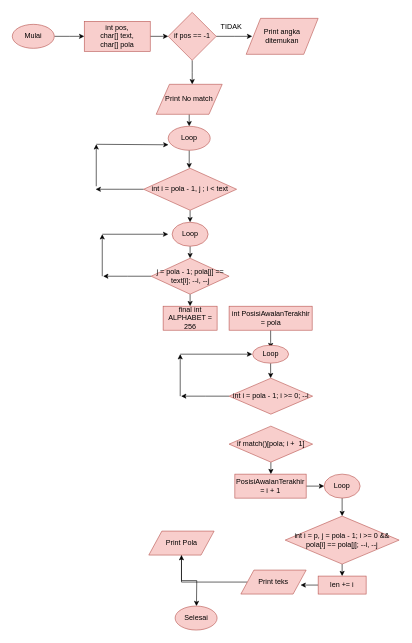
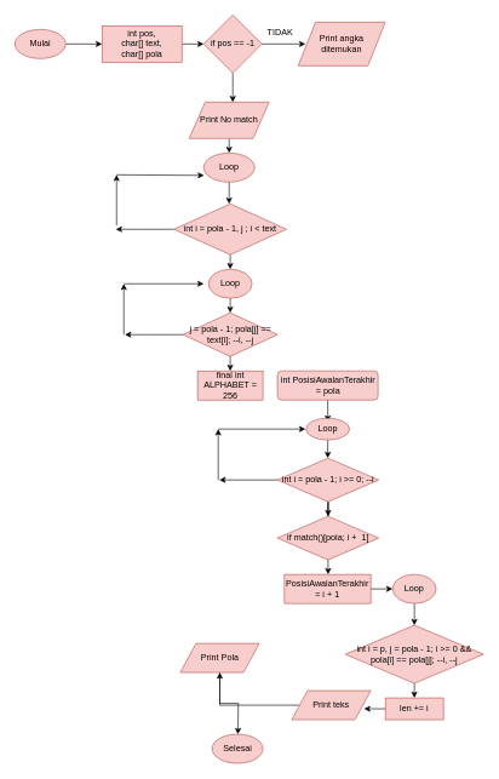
  <mxCell id="0" />
  <mxCell id="1" parent="0" />
  <mxCell id="2" value="" style="edgeStyle=orthogonalEdgeStyle;rounded=0;orthogonalLoop=1;jettySize=auto;html=1;" edge="1" parent="1" source="3"><mxGeometry relative="1" as="geometry"><mxPoint x="140" y="60" as="targetPoint" /></mxGeometry></mxCell>
  <mxCell id="3" value="Mulai" style="ellipse;whiteSpace=wrap;html=1;fillColor=#f8cecc;strokeColor=#b85450;" vertex="1" parent="1"><mxGeometry x="20" y="40" width="70" height="40" as="geometry" /></mxCell>
  <mxCell id="4" value="" style="edgeStyle=orthogonalEdgeStyle;rounded=0;orthogonalLoop=1;jettySize=auto;html=1;" edge="1" parent="1" source="5"><mxGeometry relative="1" as="geometry"><mxPoint x="280" y="60" as="targetPoint" /></mxGeometry></mxCell>
  <mxCell id="5" value="int pos,&lt;br&gt;char[] text,&lt;br&gt;char[] pola" style="rounded=0;whiteSpace=wrap;html=1;fillColor=#f8cecc;strokeColor=#b85450;" vertex="1" parent="1"><mxGeometry x="140" y="35" width="110" height="50" as="geometry" /></mxCell>
  <mxCell id="6" value="" style="edgeStyle=orthogonalEdgeStyle;rounded=0;orthogonalLoop=1;jettySize=auto;html=1;" edge="1" parent="1" source="8"><mxGeometry relative="1" as="geometry"><mxPoint x="420" y="60" as="targetPoint" /></mxGeometry></mxCell>
  <mxCell id="7" value="" style="edgeStyle=orthogonalEdgeStyle;rounded=0;orthogonalLoop=1;jettySize=auto;html=1;" edge="1" parent="1" source="8"><mxGeometry relative="1" as="geometry"><mxPoint x="320" y="140" as="targetPoint" /></mxGeometry></mxCell>
  <mxCell id="8" value="if&amp;nbsp;pos == -1" style="rhombus;whiteSpace=wrap;html=1;fillColor=#f8cecc;strokeColor=#b85450;" vertex="1" parent="1"><mxGeometry x="280" width="80" height="80" as="geometry" y="20" /></mxCell>
  <mxCell id="9" value="TIDAK" style="text;html=1;align=center;verticalAlign=middle;resizable=0;points=[];autosize=1;" vertex="1" parent="1"><mxGeometry x="360" y="35" width="50" height="20" as="geometry" /></mxCell>
  <mxCell id="10" value="" style="edgeStyle=orthogonalEdgeStyle;rounded=0;orthogonalLoop=1;jettySize=auto;html=1;" edge="1" parent="1" source="11"><mxGeometry relative="1" as="geometry"><mxPoint x="315" y="210" as="targetPoint" /></mxGeometry></mxCell>
  <mxCell id="11" value="Print No match" style="shape=parallelogram;perimeter=parallelogramPerimeter;whiteSpace=wrap;html=1;fillColor=#f8cecc;strokeColor=#b85450;" vertex="1" parent="1"><mxGeometry x="260" y="140" width="110" height="50" as="geometry" /></mxCell>
  <mxCell id="12" value="Print angka ditemukan" style="shape=parallelogram;perimeter=parallelogramPerimeter;whiteSpace=wrap;html=1;fillColor=#f8cecc;strokeColor=#b85450;" vertex="1" parent="1"><mxGeometry x="410" y="30" width="120" height="60" as="geometry" /></mxCell>
  <mxCell id="13" value="" style="edgeStyle=orthogonalEdgeStyle;rounded=0;orthogonalLoop=1;jettySize=auto;html=1;" edge="1" parent="1" source="14"><mxGeometry relative="1" as="geometry"><mxPoint x="315" y="280" as="targetPoint" /></mxGeometry></mxCell>
  <mxCell id="14" value="Loop" style="ellipse;whiteSpace=wrap;html=1;fillColor=#f8cecc;strokeColor=#b85450;" vertex="1" parent="1"><mxGeometry x="280" y="210" width="70" height="40" as="geometry" /></mxCell>
  <mxCell id="15" value="" style="edgeStyle=orthogonalEdgeStyle;rounded=0;orthogonalLoop=1;jettySize=auto;html=1;" edge="1" parent="1" source="17"><mxGeometry relative="1" as="geometry"><mxPoint x="159" y="315" as="targetPoint" /></mxGeometry></mxCell>
  <mxCell id="16" value="" style="edgeStyle=orthogonalEdgeStyle;rounded=0;orthogonalLoop=1;jettySize=auto;html=1;" edge="1" parent="1" source="17"><mxGeometry relative="1" as="geometry"><mxPoint x="316.5" y="370" as="targetPoint" /></mxGeometry></mxCell>
  <mxCell id="17" value="int i = pola - 1, j ; i &amp;lt; text" style="rhombus;whiteSpace=wrap;html=1;fillColor=#f8cecc;strokeColor=#b85450;" vertex="1" parent="1"><mxGeometry x="239" y="280" width="155" height="70" as="geometry" /></mxCell>
  <mxCell id="18" value="" style="endArrow=classic;html=1;" edge="1" parent="1"><mxGeometry width="50" height="50" relative="1" as="geometry"><mxPoint x="160" y="310" as="sourcePoint" /><mxPoint x="160" y="240" as="targetPoint" /></mxGeometry></mxCell>
  <mxCell id="19" value="" style="endArrow=classic;html=1;entryX=0.005;entryY=0.771;entryDx=0;entryDy=0;entryPerimeter=0;" edge="1" parent="1" target="14"><mxGeometry width="50" height="50" relative="1" as="geometry"><mxPoint x="160" y="240" as="sourcePoint" /><mxPoint x="210" y="190" as="targetPoint" /></mxGeometry></mxCell>
  <mxCell id="20" value="" style="edgeStyle=orthogonalEdgeStyle;rounded=0;orthogonalLoop=1;jettySize=auto;html=1;" edge="1" parent="1" source="21"><mxGeometry relative="1" as="geometry"><mxPoint x="316.5" y="430" as="targetPoint" /></mxGeometry></mxCell>
  <mxCell id="21" value="Loop" style="ellipse;whiteSpace=wrap;html=1;fillColor=#f8cecc;strokeColor=#b85450;" vertex="1" parent="1"><mxGeometry x="286.5" y="370" width="60" height="40" as="geometry" /></mxCell>
  <mxCell id="22" value="" style="edgeStyle=orthogonalEdgeStyle;rounded=0;orthogonalLoop=1;jettySize=auto;html=1;" edge="1" parent="1" source="24"><mxGeometry relative="1" as="geometry"><mxPoint x="171.5" y="460" as="targetPoint" /></mxGeometry></mxCell>
  <mxCell id="23" value="" style="edgeStyle=orthogonalEdgeStyle;rounded=0;orthogonalLoop=1;jettySize=auto;html=1;" edge="1" parent="1" source="24"><mxGeometry relative="1" as="geometry"><mxPoint x="316.5" y="510" as="targetPoint" /></mxGeometry></mxCell>
  <mxCell id="24" value="j = pola - 1; pola[j] == text[i]; --i, --j" style="rhombus;whiteSpace=wrap;html=1;fillColor=#f8cecc;strokeColor=#b85450;" vertex="1" parent="1"><mxGeometry x="251.5" y="430" width="130" height="60" as="geometry" /></mxCell>
  <mxCell id="25" value="" style="endArrow=classic;html=1;" edge="1" parent="1"><mxGeometry width="50" height="50" relative="1" as="geometry"><mxPoint x="170" y="460" as="sourcePoint" /><mxPoint x="170" y="390" as="targetPoint" /></mxGeometry></mxCell>
  <mxCell id="26" value="" style="endArrow=classic;html=1;" edge="1" parent="1"><mxGeometry width="50" height="50" relative="1" as="geometry"><mxPoint x="170" y="390" as="sourcePoint" /><mxPoint x="280" y="390" as="targetPoint" /></mxGeometry></mxCell>
  <mxCell id="27" value="final int ALPHABET = 256" style="rounded=0;whiteSpace=wrap;html=1;fillColor=#f8cecc;strokeColor=#b85450;" vertex="1" parent="1"><mxGeometry x="271.5" y="510" width="90" height="40" as="geometry" /></mxCell>
  <mxCell id="28" value="" style="edgeStyle=orthogonalEdgeStyle;rounded=0;orthogonalLoop=1;jettySize=auto;html=1;" edge="1" parent="1" source="29"><mxGeometry relative="1" as="geometry"><mxPoint x="450.75" y="580" as="targetPoint" /></mxGeometry></mxCell>
- <mxCell id="29" value="int PosisiAwalanTerakhir = pola" style="rounded=0;whiteSpace=wrap;html=1;fillColor=#f8cecc;strokeColor=#b85450;" vertex="1" parent="1"><mxGeometry x="381.5" y="510" width="138.5" height="40" as="geometry" /></mxCell>
+ <mxCell id="29" value="int PosisiAwalanTerakhir = pola" style="whiteSpace=wrap;html=1;fillColor=#f8cecc;strokeColor=#b85450;rounded=1;" vertex="1" parent="1"><mxGeometry x="381.5" y="510" width="138.5" height="40" as="geometry" /></mxCell>
  <mxCell id="30" value="" style="edgeStyle=orthogonalEdgeStyle;rounded=0;orthogonalLoop=1;jettySize=auto;html=1;" edge="1" parent="1" source="31"><mxGeometry relative="1" as="geometry"><mxPoint x="450.75" y="630" as="targetPoint" /></mxGeometry></mxCell>
  <mxCell id="31" value="Loop" style="ellipse;whiteSpace=wrap;html=1;fillColor=#f8cecc;strokeColor=#b85450;" vertex="1" parent="1"><mxGeometry x="420.75" y="575" width="60" height="30" as="geometry" /></mxCell>
  <mxCell id="32" value="" style="edgeStyle=orthogonalEdgeStyle;rounded=0;orthogonalLoop=1;jettySize=auto;html=1;" edge="1" parent="1" source="34"><mxGeometry relative="1" as="geometry"><mxPoint x="301.5" y="660" as="targetPoint" /></mxGeometry></mxCell>
+ <mxCell id="33" value="" style="edgeStyle=orthogonalEdgeStyle;rounded=0;orthogonalLoop=1;jettySize=auto;html=1;" edge="1" parent="1" source="34" target="36"><mxGeometry relative="1" as="geometry" /></mxCell>
  <mxCell id="34" value="int i = pola - 1; i &amp;gt;= 0; --i" style="rhombus;whiteSpace=wrap;html=1;fillColor=#f8cecc;strokeColor=#b85450;" vertex="1" parent="1"><mxGeometry x="381.5" y="630" width="139.25" height="60" as="geometry" /></mxCell>
  <mxCell id="35" value="" style="edgeStyle=orthogonalEdgeStyle;rounded=0;orthogonalLoop=1;jettySize=auto;html=1;" edge="1" parent="1" source="36"><mxGeometry relative="1" as="geometry"><mxPoint x="451.2" y="790.032" as="targetPoint" /></mxGeometry></mxCell>
  <mxCell id="36" value="if&amp;nbsp;match()[pola; i +&amp;nbsp; 1]" style="rhombus;whiteSpace=wrap;html=1;fillColor=#f8cecc;strokeColor=#b85450;" vertex="1" parent="1"><mxGeometry x="381.5" y="710" width="139.25" height="60" as="geometry" /></mxCell>
  <mxCell id="37" value="" style="endArrow=classic;html=1;" edge="1" parent="1"><mxGeometry width="50" height="50" relative="1" as="geometry"><mxPoint x="300" y="660" as="sourcePoint" /><mxPoint x="300" y="590" as="targetPoint" /></mxGeometry></mxCell>
  <mxCell id="38" value="" style="endArrow=classic;html=1;" edge="1" parent="1"><mxGeometry width="50" height="50" relative="1" as="geometry"><mxPoint x="300" y="590" as="sourcePoint" /><mxPoint x="420" y="590" as="targetPoint" /></mxGeometry></mxCell>
  <mxCell id="39" value="" style="edgeStyle=orthogonalEdgeStyle;rounded=0;orthogonalLoop=1;jettySize=auto;html=1;" edge="1" parent="1" source="40"><mxGeometry relative="1" as="geometry"><mxPoint x="540" y="810" as="targetPoint" /></mxGeometry></mxCell>
  <mxCell id="40" value="PosisiAwalanTerakhir = i + 1" style="rounded=0;whiteSpace=wrap;html=1;fillColor=#f8cecc;strokeColor=#b85450;" vertex="1" parent="1"><mxGeometry x="391.13" y="790" width="118.87" height="40" as="geometry" /></mxCell>
  <mxCell id="41" value="" style="edgeStyle=orthogonalEdgeStyle;rounded=0;orthogonalLoop=1;jettySize=auto;html=1;" edge="1" parent="1" source="42"><mxGeometry relative="1" as="geometry"><mxPoint x="570" y="860" as="targetPoint" /></mxGeometry></mxCell>
  <mxCell id="42" value="Loop" style="ellipse;whiteSpace=wrap;html=1;fillColor=#f8cecc;strokeColor=#b85450;" vertex="1" parent="1"><mxGeometry x="540" y="790" width="60" height="40" as="geometry" /></mxCell>
  <mxCell id="43" value="" style="edgeStyle=orthogonalEdgeStyle;rounded=0;orthogonalLoop=1;jettySize=auto;html=1;" edge="1" parent="1" source="44"><mxGeometry relative="1" as="geometry"><mxPoint x="570" y="960" as="targetPoint" /></mxGeometry></mxCell>
  <mxCell id="44" value="int i = p, j = pola - 1; i &amp;gt;= 0 &amp;amp;&amp;amp; pola[i] == pola[j]; --i, --j" style="rhombus;whiteSpace=wrap;html=1;fillColor=#f8cecc;strokeColor=#b85450;" vertex="1" parent="1"><mxGeometry x="475" y="860" width="190" height="80" as="geometry" /></mxCell>
  <mxCell id="45" value="" style="edgeStyle=orthogonalEdgeStyle;rounded=0;orthogonalLoop=1;jettySize=auto;html=1;" edge="1" parent="1" source="46"><mxGeometry relative="1" as="geometry"><mxPoint x="500.75" y="975" as="targetPoint" /></mxGeometry></mxCell>
  <mxCell id="46" value="len += i" style="rounded=0;whiteSpace=wrap;html=1;fillColor=#f8cecc;strokeColor=#b85450;" vertex="1" parent="1"><mxGeometry x="530" y="960" width="80" height="30" as="geometry" /></mxCell>
  <mxCell id="47" value="" style="edgeStyle=orthogonalEdgeStyle;rounded=0;orthogonalLoop=1;jettySize=auto;html=1;" edge="1" parent="1" source="48" target="50"><mxGeometry relative="1" as="geometry" /></mxCell>
  <mxCell id="48" value="Print teks" style="shape=parallelogram;perimeter=parallelogramPerimeter;whiteSpace=wrap;html=1;fillColor=#f8cecc;strokeColor=#b85450;" vertex="1" parent="1"><mxGeometry x="401.13" y="950" width="108.87" height="40" as="geometry" /></mxCell>
  <mxCell id="49" value="" style="edgeStyle=orthogonalEdgeStyle;rounded=0;orthogonalLoop=1;jettySize=auto;html=1;" edge="1" parent="1" source="50"><mxGeometry relative="1" as="geometry"><mxPoint x="327.1" y="1010" as="targetPoint" /></mxGeometry></mxCell>
  <mxCell id="50" value="Print Pola" style="shape=parallelogram;perimeter=parallelogramPerimeter;whiteSpace=wrap;html=1;fillColor=#f8cecc;strokeColor=#b85450;" vertex="1" parent="1"><mxGeometry x="247.63" y="885" width="108.87" height="40" as="geometry" /></mxCell>
  <mxCell id="51" value="Selesai" style="ellipse;whiteSpace=wrap;html=1;fillColor=#f8cecc;strokeColor=#b85450;" vertex="1" parent="1"><mxGeometry x="291.5" y="1010" width="70" height="40" as="geometry" /></mxCell>
